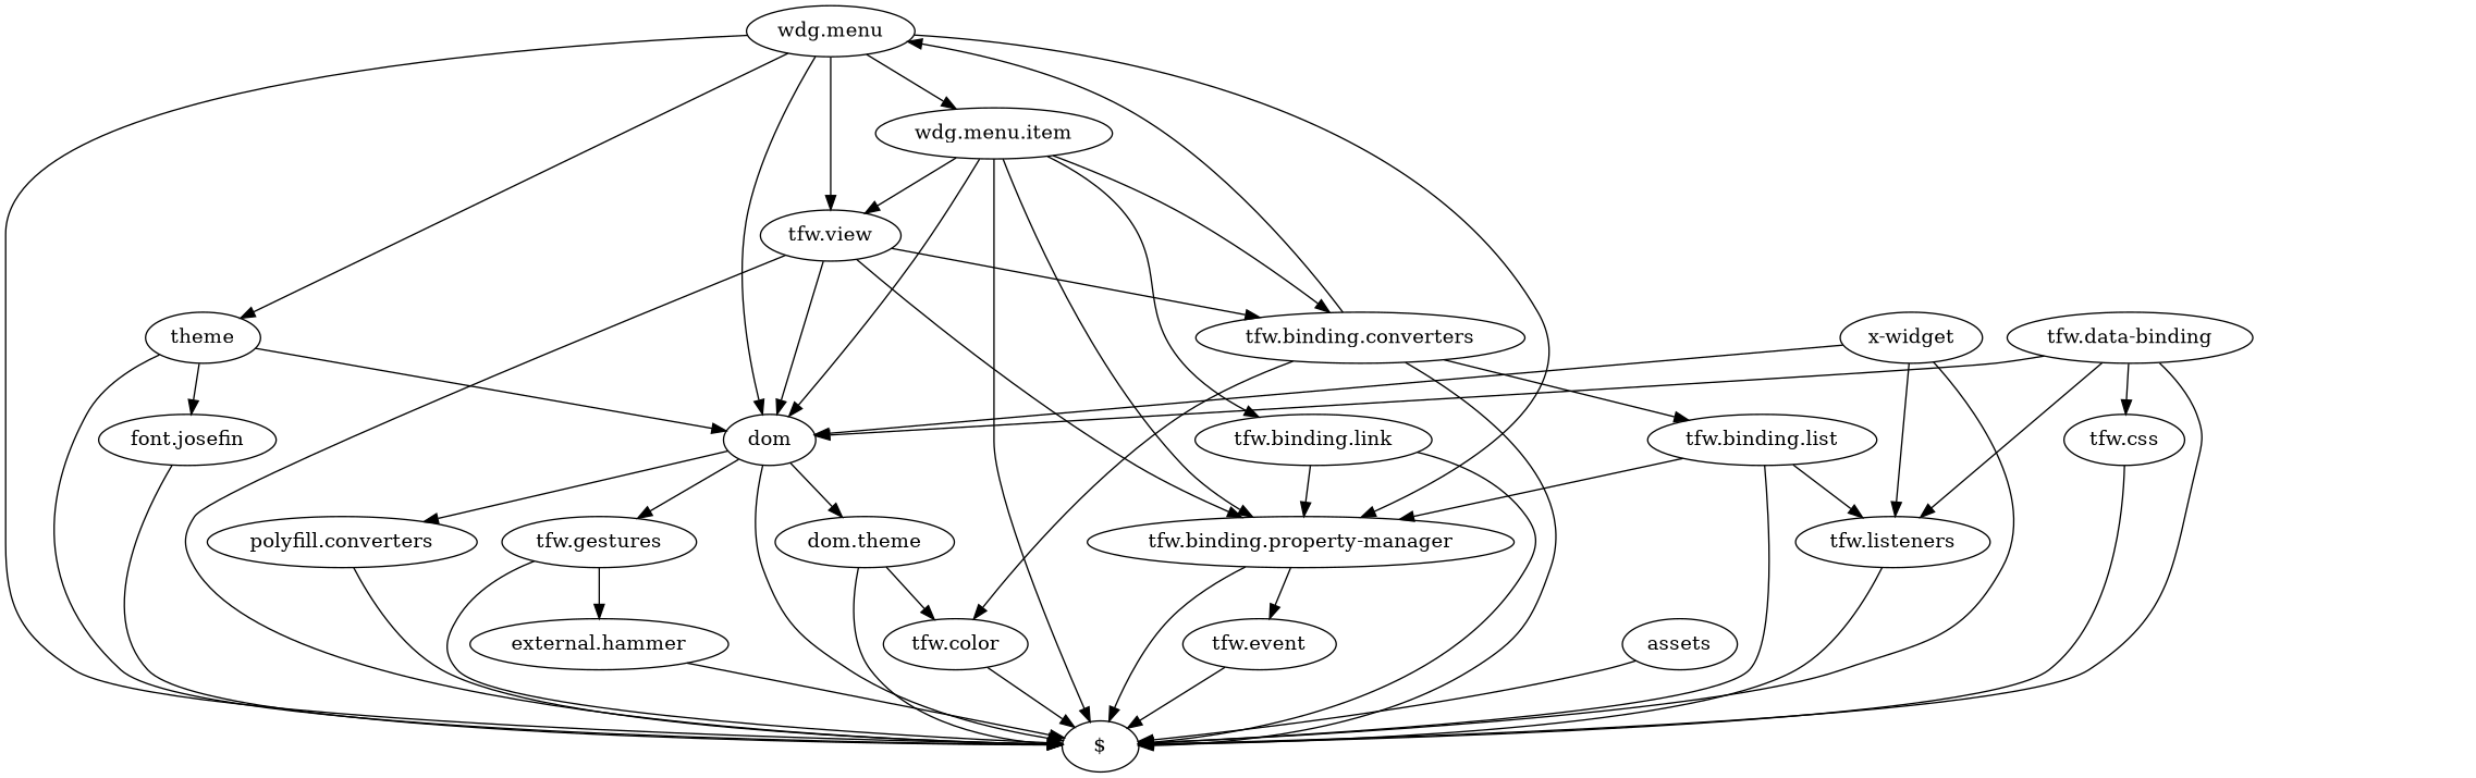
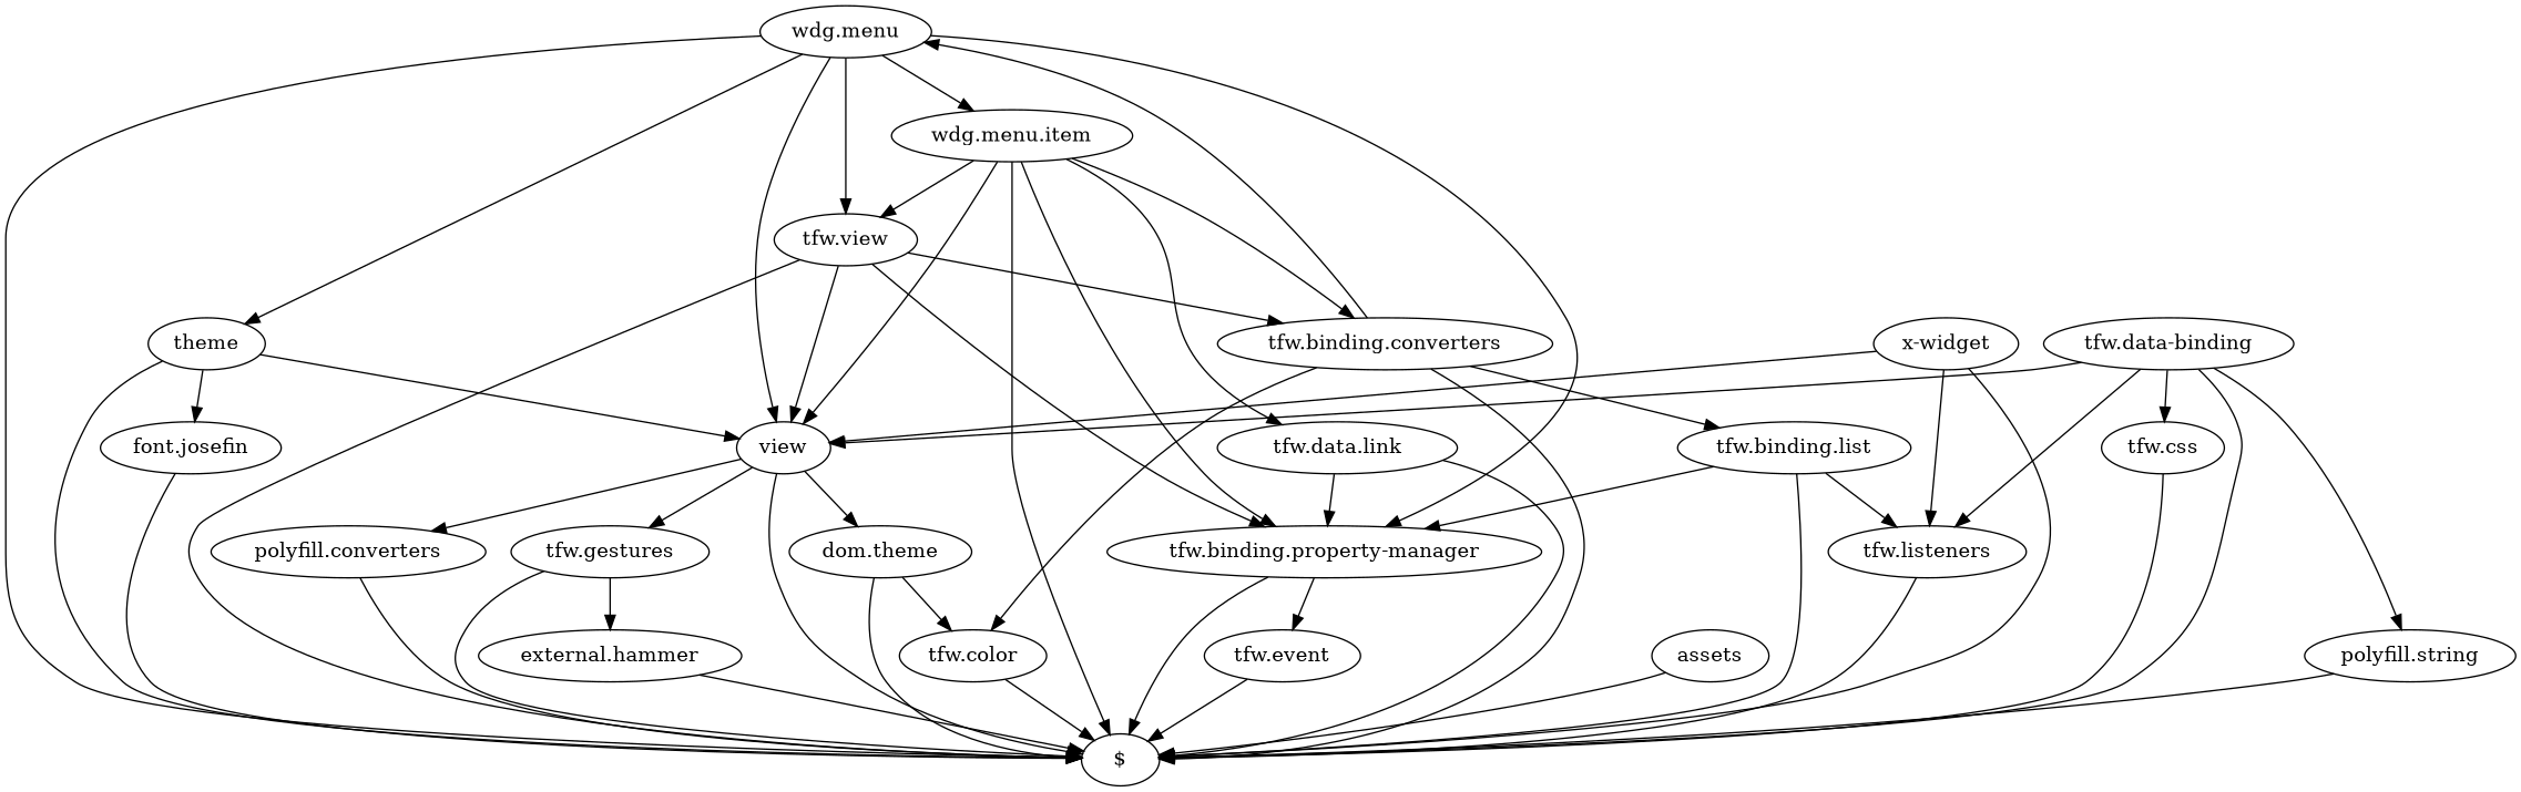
  digraph {
    "wdg.menu"
    "$"
    theme
-   dom
+   dom [label=view]
    "wdg.menu.item"
    "tfw.binding.property-manager"
    "tfw.view"
    "font.josefin"
    n9 [label="polyfill.converters"]
    "dom.theme"
    "tfw.gestures"
    "tfw.binding.converters"
-   "tfw.binding.link"
+   "tfw.binding.link" [label="tfw.data.link"]
    "tfw.event"
    "tfw.binding.list"
    "tfw.color"
    assets
    "external.hammer"
    "tfw.listeners"
    "x-widget"
    "tfw.data-binding"
+   "polyfill.string"
    "tfw.css"
    "wdg.menu" -> "$"
    "wdg.menu" -> theme
    "wdg.menu" -> dom
    "wdg.menu" -> "wdg.menu.item"
    "wdg.menu" -> "tfw.binding.property-manager"
    "wdg.menu" -> "tfw.view"
    theme -> "$"
    theme -> dom
    theme -> "font.josefin"
    dom -> "$"
    dom -> n9
    dom -> "dom.theme"
    dom -> "tfw.gestures"
    "wdg.menu.item" -> "$"
    "wdg.menu.item" -> dom
    "wdg.menu.item" -> "tfw.binding.property-manager"
    "wdg.menu.item" -> "tfw.view"
    "wdg.menu.item" -> "tfw.binding.converters"
    "wdg.menu.item" -> "tfw.binding.link"
    "tfw.binding.property-manager" -> "$"
    "tfw.binding.property-manager" -> "tfw.event"
    "tfw.view" -> "$"
    "tfw.view" -> dom
    "tfw.view" -> "tfw.binding.property-manager"
    "tfw.view" -> "tfw.binding.converters"
    "font.josefin" -> "$"
    n9 -> "$"
    "dom.theme" -> "$"
    "dom.theme" -> "tfw.color"
    "tfw.gestures" -> "$"
    "tfw.gestures" -> "external.hammer"
    "tfw.binding.converters" -> "wdg.menu"
    "tfw.binding.converters" -> "$"
    "tfw.binding.converters" -> "tfw.binding.list"
    "tfw.binding.converters" -> "tfw.color"
    "tfw.binding.link" -> "$"
    "tfw.binding.link" -> "tfw.binding.property-manager"
    "tfw.event" -> "$"
    "tfw.binding.list" -> "$"
    "tfw.binding.list" -> "tfw.binding.property-manager"
    "tfw.binding.list" -> "tfw.listeners"
    "tfw.color" -> "$"
    assets -> "$"
    "external.hammer" -> "$"
    "tfw.listeners" -> "$"
    "x-widget" -> "$"
    "x-widget" -> dom
    "x-widget" -> "tfw.listeners"
    "tfw.data-binding" -> "$"
    "tfw.data-binding" -> dom
    "tfw.data-binding" -> "tfw.listeners"
+   "tfw.data-binding" -> "polyfill.string"
    "tfw.data-binding" -> "tfw.css"
+   "polyfill.string" -> "$"
    "tfw.css" -> "$"
  }
